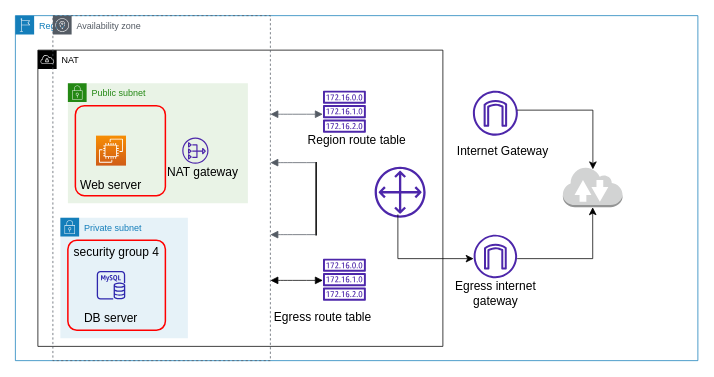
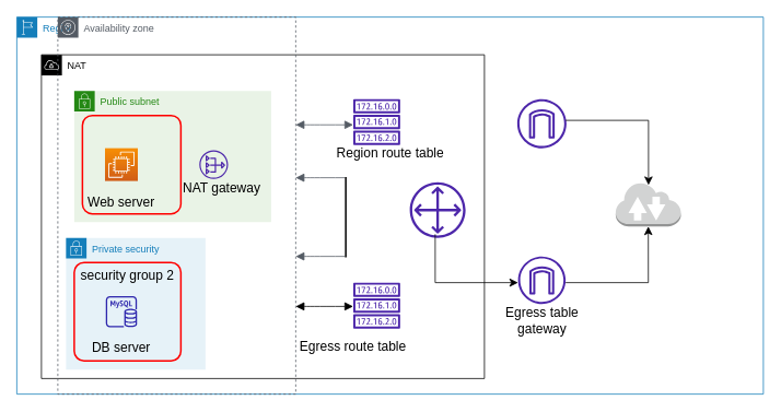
  <mxCell id="0" />
  <mxCell id="1" parent="0" />
  <mxCell id="2" value="" style="edgeStyle=orthogonalEdgeStyle;html=1;endArrow=block;elbow=vertical;startArrow=block;startFill=1;endFill=1;strokeColor=#545B64;rounded=0;fontSize=12;startSize=8;endSize=8;curved=1;" edge="1" parent="1"><mxGeometry width="100" relative="1" as="geometry"><mxPoint x="270" y="376.47" as="sourcePoint" /><mxPoint x="340" y="376.47" as="targetPoint" /></mxGeometry></mxCell>
  <mxCell id="3" value="" style="edgeStyle=orthogonalEdgeStyle;html=1;endArrow=none;elbow=vertical;startArrow=block;startFill=1;strokeColor=#545B64;rounded=0;fontSize=12;startSize=8;endSize=8;curved=1;" edge="1" parent="1"><mxGeometry width="100" relative="1" as="geometry"><mxPoint x="269" y="307" as="sourcePoint" /><mxPoint x="320" y="307" as="targetPoint" /></mxGeometry></mxCell>
  <mxCell id="4" value="" style="endArrow=none;html=1;rounded=0;fontSize=12;startSize=8;endSize=8;curved=1;" edge="1" parent="1"><mxGeometry width="50" height="50" relative="1" as="geometry"><mxPoint x="230" y="285" as="sourcePoint" /><mxPoint x="280" y="235" as="targetPoint" /></mxGeometry></mxCell>
  <mxCell id="5" value="Region" style="points=[[0,0],[0.25,0],[0.5,0],[0.75,0],[1,0],[1,0.25],[1,0.5],[1,0.75],[1,1],[0.75,1],[0.5,1],[0.25,1],[0,1],[0,0.75],[0,0.5],[0,0.25]];outlineConnect=0;gradientColor=none;html=1;whiteSpace=wrap;fontSize=12;fontStyle=0;container=1;pointerEvents=0;collapsible=0;recursiveResize=0;shape=mxgraph.aws4.group;grIcon=mxgraph.aws4.group_region;strokeColor=#147EBA;fillColor=none;verticalAlign=top;align=left;spacingLeft=30;fontColor=#147EBA;" parent="1" vertex="1"><mxGeometry x="20" y="20" width="910" height="460" as="geometry" /></mxCell>
  <mxCell id="6" value="NAT" style="sketch=0;outlineConnect=0;html=1;whiteSpace=wrap;fontSize=12;fontStyle=0;shape=mxgraph.aws4.group;grIcon=mxgraph.aws4.group_vpc;verticalAlign=top;align=left;spacingLeft=30;dashed=0;" parent="5" vertex="1"><mxGeometry x="30" y="46" width="540" height="395" as="geometry" /></mxCell>
  <mxCell id="7" value="Availability zone" style="sketch=0;outlineConnect=0;gradientColor=none;html=1;whiteSpace=wrap;fontSize=12;fontStyle=0;shape=mxgraph.aws4.group;grIcon=mxgraph.aws4.group_availability_zone;strokeColor=#545B64;fillColor=none;verticalAlign=top;align=left;spacingLeft=30;fontColor=#545B64;dashed=1;" parent="5" vertex="1"><mxGeometry x="50" width="290" height="460" as="geometry" /></mxCell>
  <mxCell id="8" value="Public subnet" style="points=[[0,0],[0.25,0],[0.5,0],[0.75,0],[1,0],[1,0.25],[1,0.5],[1,0.75],[1,1],[0.75,1],[0.5,1],[0.25,1],[0,1],[0,0.75],[0,0.5],[0,0.25]];outlineConnect=0;gradientColor=none;html=1;whiteSpace=wrap;fontSize=12;fontStyle=0;container=1;pointerEvents=0;collapsible=0;recursiveResize=0;shape=mxgraph.aws4.group;grIcon=mxgraph.aws4.group_security_group;grStroke=0;strokeColor=#248814;fillColor=#E9F3E6;verticalAlign=top;align=left;spacingLeft=30;fontColor=#248814;dashed=0;" parent="5" vertex="1"><mxGeometry x="70" y="90" width="240" height="160" as="geometry" /></mxCell>
  <mxCell id="9" value="" style="rounded=1;arcSize=10;strokeColor=#ff0000;fillColor=none;gradientColor=none;strokeWidth=2;" parent="8" vertex="1"><mxGeometry x="10" y="30" width="120" height="120" as="geometry" /></mxCell>
  <mxCell id="10" value="" style="sketch=0;points=[[0,0,0],[0.25,0,0],[0.5,0,0],[0.75,0,0],[1,0,0],[0,1,0],[0.25,1,0],[0.5,1,0],[0.75,1,0],[1,1,0],[0,0.25,0],[0,0.5,0],[0,0.75,0],[1,0.25,0],[1,0.5,0],[1,0.75,0]];outlineConnect=0;fontColor=#232F3E;gradientColor=#F78E04;gradientDirection=north;fillColor=#D05C17;strokeColor=#ffffff;dashed=0;verticalLabelPosition=bottom;verticalAlign=top;align=center;html=1;fontSize=12;fontStyle=0;aspect=fixed;shape=mxgraph.aws4.resourceIcon;resIcon=mxgraph.aws4.ec2;" parent="8" vertex="1"><mxGeometry x="37.5" y="70" width="40" height="40" as="geometry" /></mxCell>
  <mxCell id="11" value="NAT gateway" style="text;html=1;strokeColor=none;fillColor=none;align=center;verticalAlign=middle;whiteSpace=wrap;rounded=0;fontSize=16;" vertex="1" parent="8"><mxGeometry x="120" y="107.5" width="120" height="20" as="geometry" /></mxCell>
  <mxCell id="12" value="Web server" style="text;html=1;strokeColor=none;fillColor=none;align=center;verticalAlign=middle;whiteSpace=wrap;rounded=0;fontSize=16;" vertex="1" parent="8"><mxGeometry x="5" y="130" width="105" height="10" as="geometry" /></mxCell>
  <mxCell id="13" value="" style="sketch=0;outlineConnect=0;fontColor=#232F3E;gradientColor=none;fillColor=#4D27AA;strokeColor=none;dashed=0;verticalLabelPosition=bottom;verticalAlign=top;align=center;html=1;fontSize=12;fontStyle=0;aspect=fixed;pointerEvents=1;shape=mxgraph.aws4.nat_gateway;" parent="8" vertex="1"><mxGeometry x="152.5" y="72.5" width="35" height="35" as="geometry" /></mxCell>
  <mxCell id="14" value="" style="sketch=0;outlineConnect=0;fontColor=#232F3E;gradientColor=none;fillColor=#4D27AA;strokeColor=none;dashed=0;verticalLabelPosition=bottom;verticalAlign=top;align=center;html=1;fontSize=12;fontStyle=0;aspect=fixed;pointerEvents=1;shape=mxgraph.aws4.route_table;" vertex="1" parent="5"><mxGeometry x="410" y="100" width="57.47" height="56" as="geometry" /></mxCell>
  <mxCell id="15" value="" style="sketch=0;outlineConnect=0;fontColor=#232F3E;gradientColor=none;fillColor=#4D27AA;strokeColor=none;dashed=0;verticalLabelPosition=bottom;verticalAlign=top;align=center;html=1;fontSize=12;fontStyle=0;aspect=fixed;pointerEvents=1;shape=mxgraph.aws4.route_table;" vertex="1" parent="5"><mxGeometry x="410" y="324" width="57.47" height="56" as="geometry" /></mxCell>
  <mxCell id="16" value="" style="outlineConnect=0;dashed=0;verticalLabelPosition=bottom;verticalAlign=top;align=center;html=1;shape=mxgraph.aws3.internet_2;fillColor=#D2D3D3;gradientColor=none;fontSize=16;" vertex="1" parent="5"><mxGeometry x="730" y="201.5" width="79.5" height="54" as="geometry" /></mxCell>
  <mxCell id="17" value="" style="sketch=0;outlineConnect=0;fontColor=#232F3E;gradientColor=none;fillColor=#4D27AA;strokeColor=none;dashed=0;verticalLabelPosition=bottom;verticalAlign=top;align=center;html=1;fontSize=12;fontStyle=0;aspect=fixed;pointerEvents=1;shape=mxgraph.aws4.customer_gateway;" vertex="1" parent="5"><mxGeometry x="479" y="201.5" width="68" height="68" as="geometry" /></mxCell>
  <mxCell id="18" value="" style="sketch=0;outlineConnect=0;fontColor=#232F3E;gradientColor=none;fillColor=#4D27AA;strokeColor=none;dashed=0;verticalLabelPosition=bottom;verticalAlign=top;align=center;html=1;fontSize=12;fontStyle=0;aspect=fixed;pointerEvents=1;shape=mxgraph.aws4.internet_gateway;" vertex="1" parent="5"><mxGeometry x="610" y="100" width="60" height="60" as="geometry" /></mxCell>
  <mxCell id="19" value="" style="sketch=0;outlineConnect=0;fontColor=#232F3E;gradientColor=none;fillColor=#4D27AA;strokeColor=none;dashed=0;verticalLabelPosition=bottom;verticalAlign=top;align=center;html=1;fontSize=12;fontStyle=0;aspect=fixed;pointerEvents=1;shape=mxgraph.aws4.internet_gateway;" vertex="1" parent="5"><mxGeometry x="611" y="292" width="58" height="58" as="geometry" /></mxCell>
- <mxCell id="20" value="Internet Gateway" style="text;html=1;strokeColor=none;fillColor=none;align=center;verticalAlign=middle;whiteSpace=wrap;rounded=0;fontSize=16;" vertex="1" parent="5"><mxGeometry x="580" y="170" width="140" height="20" as="geometry" /></mxCell>
- <mxCell id="21" value="Egress internet gateway" style="text;html=1;strokeColor=none;fillColor=none;align=center;verticalAlign=middle;whiteSpace=wrap;rounded=0;fontSize=16;" vertex="1" parent="5"><mxGeometry x="565.5" y="360" width="149" height="20" as="geometry" /></mxCell>
+ <mxCell id="21" value="Egress table gateway" style="text;html=1;strokeColor=none;fillColor=none;align=center;verticalAlign=middle;whiteSpace=wrap;rounded=0;fontSize=16;" vertex="1" parent="5"><mxGeometry x="565.5" y="360" width="149" height="20" as="geometry" /></mxCell>
  <mxCell id="22" value="Egress route table" style="text;html=1;strokeColor=none;fillColor=none;align=center;verticalAlign=middle;whiteSpace=wrap;rounded=0;fontSize=16;" vertex="1" parent="5"><mxGeometry x="310" y="390" width="200" height="21" as="geometry" /></mxCell>
- <mxCell id="23" value="Private subnet" style="points=[[0,0],[0.25,0],[0.5,0],[0.75,0],[1,0],[1,0.25],[1,0.5],[1,0.75],[1,1],[0.75,1],[0.5,1],[0.25,1],[0,1],[0,0.75],[0,0.5],[0,0.25]];outlineConnect=0;gradientColor=none;html=1;whiteSpace=wrap;fontSize=12;fontStyle=0;container=1;pointerEvents=0;collapsible=0;recursiveResize=0;shape=mxgraph.aws4.group;grIcon=mxgraph.aws4.group_security_group;grStroke=0;strokeColor=#147EBA;fillColor=#E6F2F8;verticalAlign=top;align=left;spacingLeft=30;fontColor=#147EBA;dashed=0;" parent="5" vertex="1"><mxGeometry x="60" y="269.5" width="170" height="160.5" as="geometry" /></mxCell>
+ <mxCell id="23" value="Private security" style="points=[[0,0],[0.25,0],[0.5,0],[0.75,0],[1,0],[1,0.25],[1,0.5],[1,0.75],[1,1],[0.75,1],[0.5,1],[0.25,1],[0,1],[0,0.75],[0,0.5],[0,0.25]];outlineConnect=0;gradientColor=none;html=1;whiteSpace=wrap;fontSize=12;fontStyle=0;container=1;pointerEvents=0;collapsible=0;recursiveResize=0;shape=mxgraph.aws4.group;grIcon=mxgraph.aws4.group_security_group;grStroke=0;strokeColor=#147EBA;fillColor=#E6F2F8;verticalAlign=top;align=left;spacingLeft=30;fontColor=#147EBA;dashed=0;" parent="5" vertex="1"><mxGeometry x="60" y="269.5" width="170" height="160.5" as="geometry" /></mxCell>
  <mxCell id="24" value="" style="rounded=1;arcSize=10;strokeColor=#ff0000;fillColor=none;gradientColor=none;strokeWidth=2;" parent="23" vertex="1"><mxGeometry x="10" y="30" width="130" height="120" as="geometry" /></mxCell>
  <mxCell id="25" value="" style="sketch=0;outlineConnect=0;fontColor=#232F3E;gradientColor=none;fillColor=#2E27AD;strokeColor=none;dashed=0;verticalLabelPosition=bottom;verticalAlign=top;align=center;html=1;fontSize=12;fontStyle=0;aspect=fixed;pointerEvents=1;shape=mxgraph.aws4.rds_mysql_instance;" parent="23" vertex="1"><mxGeometry x="48.5" y="71" width="38" height="38" as="geometry" /></mxCell>
- <mxCell id="26" value="security group 4" style="text;html=1;strokeColor=none;fillColor=none;align=center;verticalAlign=middle;whiteSpace=wrap;rounded=0;fontSize=16;" vertex="1" parent="23"><mxGeometry x="15" y="40.5" width="120" height="10" as="geometry" /></mxCell>
+ <mxCell id="26" value="security group 2" style="text;html=1;strokeColor=none;fillColor=none;align=center;verticalAlign=middle;whiteSpace=wrap;rounded=0;fontSize=16;" vertex="1" parent="23"><mxGeometry x="15" y="40.5" width="120" height="10" as="geometry" /></mxCell>
  <mxCell id="27" value="DB server" style="text;html=1;strokeColor=none;fillColor=none;align=center;verticalAlign=middle;whiteSpace=wrap;rounded=0;fontSize=16;" vertex="1" parent="23"><mxGeometry x="30" y="128.5" width="75" height="10" as="geometry" /></mxCell>
  <mxCell id="28" value="" style="edgeStyle=orthogonalEdgeStyle;html=1;endArrow=block;elbow=vertical;startArrow=block;startFill=1;endFill=1;strokeColor=#545B64;rounded=0;fontSize=12;startSize=8;endSize=8;curved=1;" edge="1" parent="5"><mxGeometry width="100" relative="1" as="geometry"><mxPoint x="340" y="131.47" as="sourcePoint" /><mxPoint x="410" y="131.47" as="targetPoint" /></mxGeometry></mxCell>
  <mxCell id="29" value="Region route table" style="text;html=1;strokeColor=none;fillColor=none;align=center;verticalAlign=middle;whiteSpace=wrap;rounded=0;fontSize=16;" vertex="1" parent="5"><mxGeometry x="362.5" y="156" width="185" height="20" as="geometry" /></mxCell>
  <mxCell id="30" value="" style="edgeStyle=segmentEdgeStyle;endArrow=classic;html=1;curved=0;rounded=0;endSize=8;startSize=8;fontSize=12;entryX=0.5;entryY=1;entryDx=0;entryDy=0;entryPerimeter=0;" edge="1" parent="5" source="19" target="16"><mxGeometry width="50" height="50" relative="1" as="geometry"><mxPoint x="720" y="324" as="sourcePoint" /><mxPoint x="770" y="274" as="targetPoint" /><Array as="points"><mxPoint x="770" y="324" /></Array></mxGeometry></mxCell>
  <mxCell id="31" value="" style="edgeStyle=segmentEdgeStyle;endArrow=classic;html=1;curved=0;rounded=0;endSize=8;startSize=8;fontSize=12;entryX=0.5;entryY=1;entryDx=0;entryDy=0;entryPerimeter=0;" edge="1" parent="5"><mxGeometry width="50" height="50" relative="1" as="geometry"><mxPoint x="510" y="265" as="sourcePoint" /><mxPoint x="611.0" y="324" as="targetPoint" /><Array as="points"><mxPoint x="510" y="324" /></Array></mxGeometry></mxCell>
  <mxCell id="32" value="" style="edgeStyle=orthogonalEdgeStyle;html=1;endArrow=none;elbow=vertical;startArrow=block;startFill=1;strokeColor=#545B64;rounded=0;fontSize=12;startSize=8;endSize=8;curved=1;" edge="1" parent="1"><mxGeometry width="100" relative="1" as="geometry"><mxPoint x="360" y="216" as="sourcePoint" /><mxPoint x="420" y="216" as="targetPoint" /></mxGeometry></mxCell>
  <mxCell id="33" value="" style="endArrow=block;startArrow=block;endFill=1;startFill=1;html=1;rounded=0;fontSize=12;startSize=8;endSize=8;curved=1;" edge="1" parent="1"><mxGeometry width="160" relative="1" as="geometry"><mxPoint x="360" y="373" as="sourcePoint" /><mxPoint x="430" y="373" as="targetPoint" /></mxGeometry></mxCell>
  <mxCell id="34" value="" style="edgeStyle=orthogonalEdgeStyle;html=1;endArrow=none;elbow=vertical;startArrow=block;startFill=1;strokeColor=#545B64;rounded=0;fontSize=12;startSize=8;endSize=8;curved=1;" edge="1" parent="1"><mxGeometry width="100" relative="1" as="geometry"><mxPoint x="360" y="312" as="sourcePoint" /><mxPoint x="420" y="312" as="targetPoint" /></mxGeometry></mxCell>
  <mxCell id="35" value="" style="line;strokeWidth=2;direction=south;html=1;fontSize=16;" vertex="1" parent="1"><mxGeometry x="416" y="215" width="10" height="98" as="geometry" /></mxCell>
  <mxCell id="36" value="" style="edgeStyle=segmentEdgeStyle;endArrow=classic;html=1;curved=0;rounded=0;endSize=8;startSize=8;fontSize=12;" edge="1" parent="1"><mxGeometry width="50" height="50" relative="1" as="geometry"><mxPoint x="689" y="146" as="sourcePoint" /><mxPoint x="790" y="225" as="targetPoint" /><Array as="points"><mxPoint x="790" y="146" /></Array></mxGeometry></mxCell>
